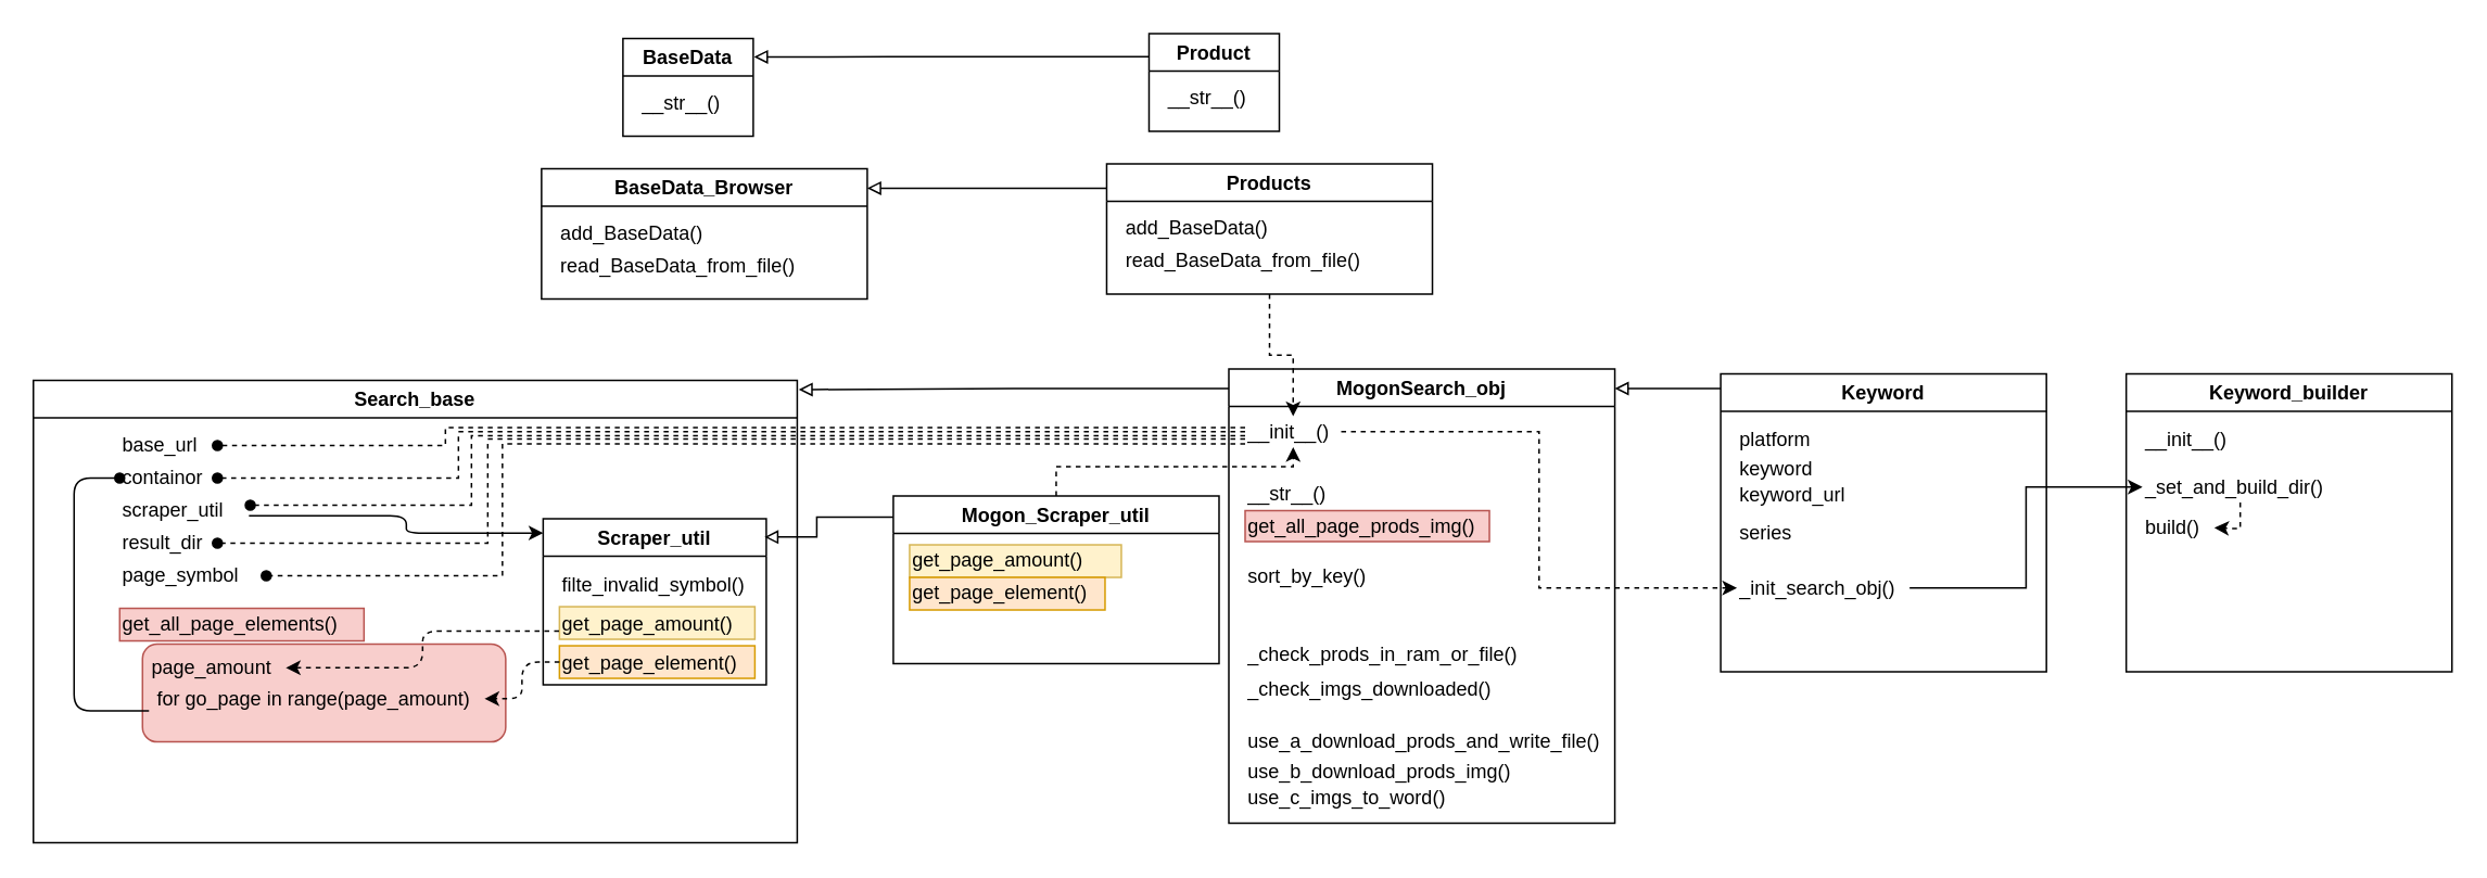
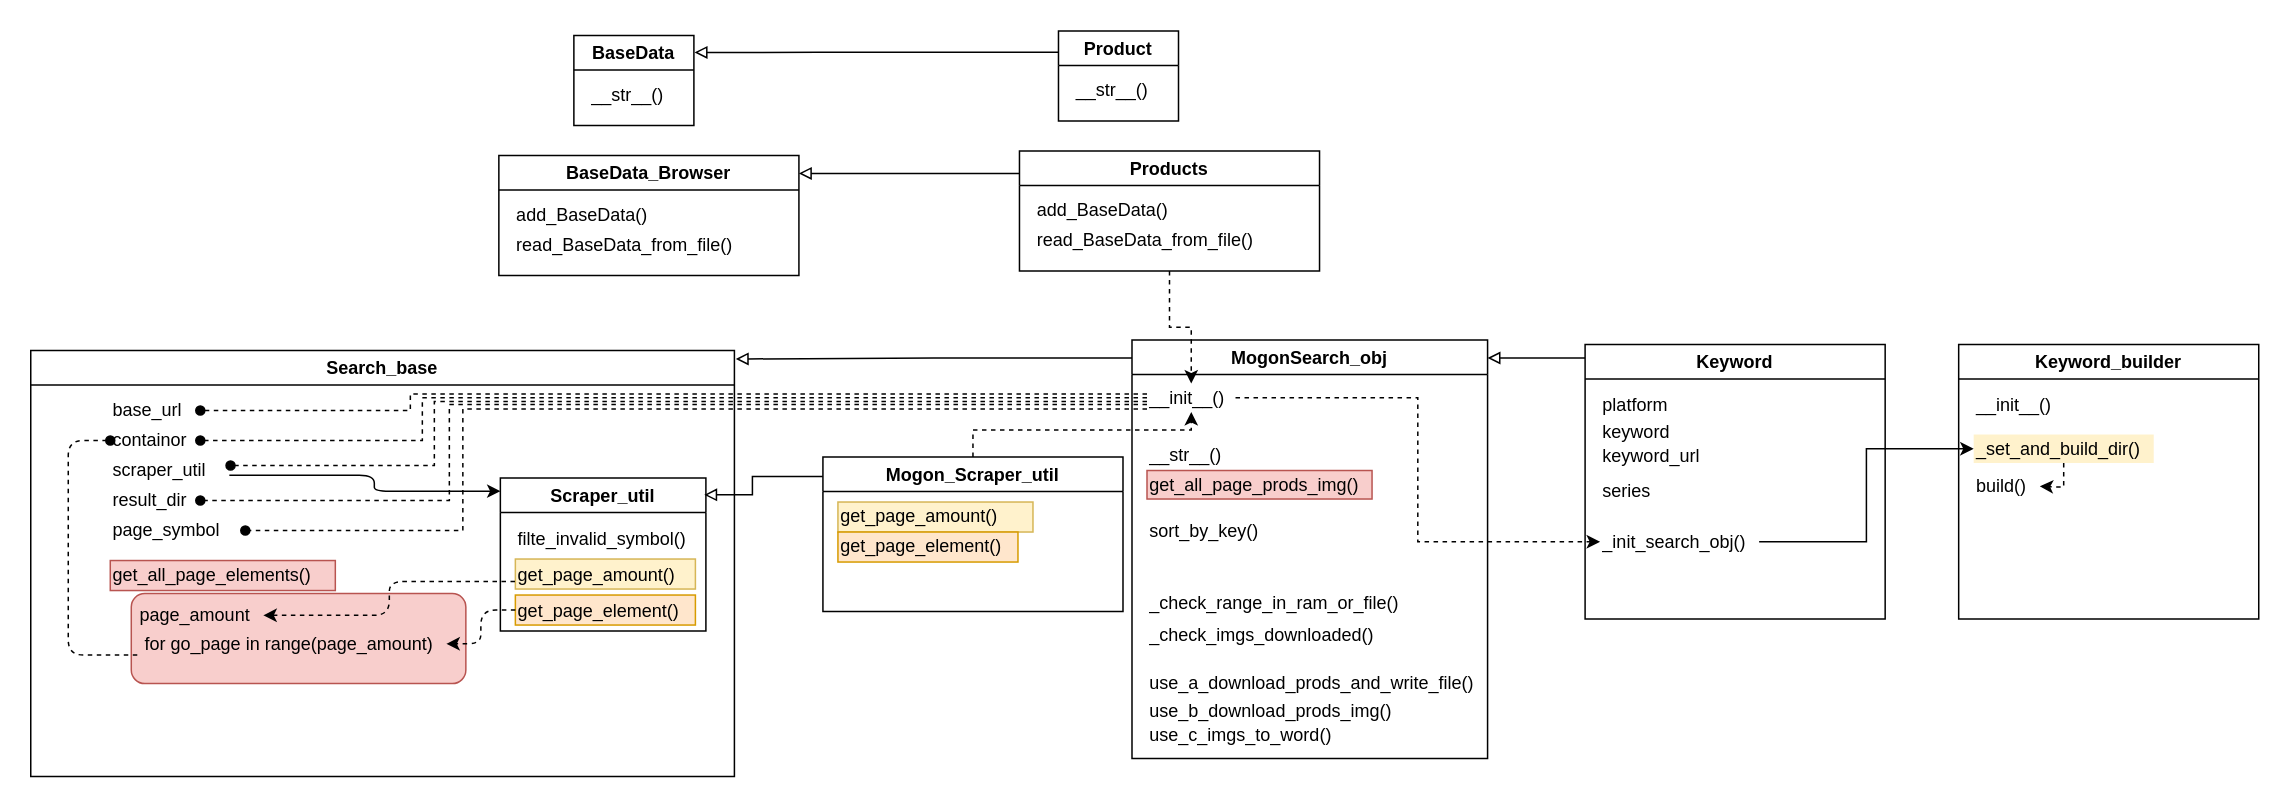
  <mxCell id="0" />
  <mxCell id="1" parent="0" />
  <mxCell id="2" value="Search_base" style="swimlane;" parent="1" vertex="1"><mxGeometry x="20" y="233" width="469" height="284" as="geometry" /></mxCell>
  <mxCell id="3" value="base_url" style="rounded=0;whiteSpace=wrap;strokeColor=none;align=left;fillColor=none;" parent="2" vertex="1"><mxGeometry x="53" y="30" width="60" height="20" as="geometry" /></mxCell>
  <mxCell id="4" value="containor" style="rounded=0;whiteSpace=wrap;strokeColor=none;align=left;fillColor=none;" parent="2" vertex="1"><mxGeometry x="53" y="50" width="60" height="20" as="geometry" /></mxCell>
  <mxCell id="5" value="scraper_util" style="rounded=0;whiteSpace=wrap;strokeColor=none;align=left;fillColor=none;" parent="2" vertex="1"><mxGeometry x="53" y="70" width="80" height="20" as="geometry" /></mxCell>
  <mxCell id="6" value="result_dir" style="rounded=0;whiteSpace=wrap;strokeColor=none;align=left;fillColor=none;" parent="2" vertex="1"><mxGeometry x="53" y="90" width="60" height="20" as="geometry" /></mxCell>
  <mxCell id="7" value="page_symbol" style="rounded=0;whiteSpace=wrap;strokeColor=none;align=left;fillColor=none;" parent="2" vertex="1"><mxGeometry x="53" y="110" width="90" height="20" as="geometry" /></mxCell>
  <mxCell id="8" value="Scraper_util" style="swimlane;" parent="2" vertex="1"><mxGeometry x="313" y="85" width="137" height="102" as="geometry" /></mxCell>
  <mxCell id="9" value="filte_invalid_symbol()" style="rounded=0;whiteSpace=wrap;strokeColor=none;align=left;fillColor=none;" parent="8" vertex="1"><mxGeometry x="10" y="31" width="123" height="19" as="geometry" /></mxCell>
  <mxCell id="10" value="get_page_amount()" style="rounded=0;strokeColor=#d6b656;align=left;fillColor=#fff2cc;" parent="8" vertex="1"><mxGeometry x="10" y="54" width="120" height="20" as="geometry" /></mxCell>
  <mxCell id="11" value="get_page_element()" style="rounded=0;strokeColor=#d79b00;align=left;fillColor=#ffe6cc;" parent="8" vertex="1"><mxGeometry x="10" y="78" width="120" height="20" as="geometry" /></mxCell>
  <mxCell id="12" value="get_all_page_elements()" style="rounded=0;whiteSpace=wrap;strokeColor=#b85450;align=left;fillColor=#f8cecc;" parent="2" vertex="1"><mxGeometry x="53" y="140" width="150" height="20" as="geometry" /></mxCell>
  <mxCell id="13" style="edgeStyle=orthogonalEdgeStyle;rounded=1;orthogonalLoop=1;jettySize=auto;html=1;entryX=0.001;entryY=0.086;entryDx=0;entryDy=0;entryPerimeter=0;exitX=0.992;exitY=0.66;exitDx=0;exitDy=0;exitPerimeter=0;" parent="2" source="5" target="8" edge="1"><mxGeometry relative="1" as="geometry"><mxPoint x="305" y="113" as="targetPoint" /><Array as="points"><mxPoint x="229" y="83" /><mxPoint x="229" y="94" /></Array></mxGeometry></mxCell>
  <mxCell id="14" value="" style="rounded=1;whiteSpace=wrap;html=1;align=left;container=1;fillColor=#f8cecc;strokeColor=#b85450;" parent="2" vertex="1"><mxGeometry x="67" y="162" width="223" height="60" as="geometry"><mxRectangle x="198" y="192" width="14" height="8" as="alternateBounds" /></mxGeometry></mxCell>
  <mxCell id="15" value="page_amount" style="rounded=0;whiteSpace=wrap;strokeColor=none;align=left;fillColor=none;" parent="14" vertex="1"><mxGeometry x="4" y="5" width="84" height="19" as="geometry" /></mxCell>
  <mxCell id="16" value=" for go_page in range(page_amount)" style="rounded=0;whiteSpace=wrap;strokeColor=none;align=left;fillColor=none;" parent="14" vertex="1"><mxGeometry x="4" y="24" width="206" height="19" as="geometry" /></mxCell>
  <mxCell id="17" style="edgeStyle=orthogonalEdgeStyle;rounded=1;orthogonalLoop=1;jettySize=auto;html=1;entryX=0;entryY=0.75;entryDx=0;entryDy=0;startArrow=classic;startFill=1;endArrow=none;endFill=0;dashed=1;exitX=1;exitY=0.5;exitDx=0;exitDy=0;" parent="2" source="15" target="10" edge="1"><mxGeometry relative="1" as="geometry"><mxPoint x="203" y="186" as="sourcePoint" /></mxGeometry></mxCell>
  <mxCell id="18" style="edgeStyle=orthogonalEdgeStyle;rounded=1;orthogonalLoop=1;jettySize=auto;html=1;entryX=1;entryY=0.5;entryDx=0;entryDy=0;dashed=1;startArrow=none;startFill=0;endArrow=classic;endFill=1;" parent="2" source="11" target="16" edge="1"><mxGeometry relative="1" as="geometry" /></mxCell>
- <mxCell id="19" style="edgeStyle=orthogonalEdgeStyle;rounded=1;orthogonalLoop=1;jettySize=auto;html=1;entryX=0;entryY=0.5;entryDx=0;entryDy=0;dashed=0;startArrow=none;startFill=0;endArrow=oval;endFill=1;" parent="2" source="16" target="4" edge="1"><mxGeometry relative="1" as="geometry"><Array as="points"><mxPoint x="25" y="203" /><mxPoint x="25" y="60" /></Array></mxGeometry></mxCell>
+ <mxCell id="19" style="edgeStyle=orthogonalEdgeStyle;rounded=1;orthogonalLoop=1;jettySize=auto;html=1;entryX=0;entryY=0.5;entryDx=0;entryDy=0;dashed=1;startArrow=none;startFill=0;endArrow=oval;endFill=1;" parent="2" source="16" target="4" edge="1"><mxGeometry relative="1" as="geometry"><Array as="points"><mxPoint x="25" y="203" /><mxPoint x="25" y="60" /></Array></mxGeometry></mxCell>
  <mxCell id="20" value="BaseData_Browser" style="swimlane;startSize=23;" parent="1" vertex="1"><mxGeometry x="332" y="103" width="200" height="80" as="geometry" /></mxCell>
  <mxCell id="21" value="add_BaseData()" style="rounded=0;whiteSpace=wrap;strokeColor=none;align=left;" parent="20" vertex="1"><mxGeometry x="10" y="30" width="130" height="20" as="geometry" /></mxCell>
  <mxCell id="22" value="read_BaseData_from_file()" style="rounded=0;whiteSpace=wrap;strokeColor=none;align=left;" parent="20" vertex="1"><mxGeometry x="10" y="50" width="120" height="20" as="geometry" /></mxCell>
  <mxCell id="23" value="BaseData" style="swimlane;startSize=23;" parent="1" vertex="1"><mxGeometry x="382" y="23" width="80" height="60" as="geometry"><mxRectangle x="640" y="-10" width="90" height="23" as="alternateBounds" /></mxGeometry></mxCell>
  <mxCell id="24" value="__str__()" style="rounded=0;whiteSpace=wrap;strokeColor=none;align=left;" parent="23" vertex="1"><mxGeometry x="10" y="30" width="60" height="20" as="geometry" /></mxCell>
  <mxCell id="25" style="edgeStyle=orthogonalEdgeStyle;rounded=0;orthogonalLoop=1;jettySize=auto;html=1;entryX=1.006;entryY=0.189;entryDx=0;entryDy=0;startArrow=none;startFill=0;endArrow=block;endFill=0;entryPerimeter=0;" parent="1" source="26" target="23" edge="1"><mxGeometry relative="1" as="geometry"><Array as="points"><mxPoint x="545" y="35" /></Array></mxGeometry></mxCell>
  <mxCell id="26" value="Product" style="swimlane;startSize=23;" parent="1" vertex="1"><mxGeometry x="705" y="20" width="80" height="60" as="geometry"><mxRectangle x="640" y="-10" width="90" height="23" as="alternateBounds" /></mxGeometry></mxCell>
  <mxCell id="27" value="__str__()" style="rounded=0;whiteSpace=wrap;strokeColor=none;align=left;" parent="26" vertex="1"><mxGeometry x="10" y="30" width="60" height="20" as="geometry" /></mxCell>
  <mxCell id="28" style="edgeStyle=orthogonalEdgeStyle;rounded=0;orthogonalLoop=1;jettySize=auto;html=1;startArrow=none;startFill=0;endArrow=block;endFill=0;" parent="1" source="30" target="20" edge="1"><mxGeometry relative="1" as="geometry"><Array as="points"><mxPoint x="570" y="115" /><mxPoint x="570" y="115" /></Array></mxGeometry></mxCell>
  <mxCell id="29" style="edgeStyle=orthogonalEdgeStyle;rounded=0;orthogonalLoop=1;jettySize=auto;html=1;entryX=0.5;entryY=0;entryDx=0;entryDy=0;dashed=1;startArrow=none;startFill=0;endArrow=classic;endFill=1;" parent="1" source="30" target="48" edge="1"><mxGeometry relative="1" as="geometry" /></mxCell>
  <mxCell id="30" value="Products" style="swimlane;startSize=23;" parent="1" vertex="1"><mxGeometry x="679" y="100" width="200" height="80" as="geometry" /></mxCell>
  <mxCell id="31" value="add_BaseData()" style="rounded=0;whiteSpace=wrap;strokeColor=none;align=left;" parent="30" vertex="1"><mxGeometry x="10" y="30" width="130" height="20" as="geometry" /></mxCell>
  <mxCell id="32" value="read_BaseData_from_file()" style="rounded=0;whiteSpace=wrap;strokeColor=none;align=left;" parent="30" vertex="1"><mxGeometry x="10" y="50" width="120" height="20" as="geometry" /></mxCell>
  <mxCell id="33" style="edgeStyle=orthogonalEdgeStyle;rounded=0;orthogonalLoop=1;jettySize=auto;html=1;entryX=0.992;entryY=0.11;entryDx=0;entryDy=0;startArrow=none;startFill=0;endArrow=block;endFill=0;entryPerimeter=0;" parent="1" source="35" target="8" edge="1"><mxGeometry relative="1" as="geometry"><Array as="points"><mxPoint x="501" y="317" /><mxPoint x="501" y="329" /></Array></mxGeometry></mxCell>
  <mxCell id="34" style="edgeStyle=orthogonalEdgeStyle;rounded=0;orthogonalLoop=1;jettySize=auto;html=1;entryX=0.5;entryY=1;entryDx=0;entryDy=0;dashed=1;startArrow=none;startFill=0;endArrow=classic;endFill=1;" parent="1" source="35" target="48" edge="1"><mxGeometry relative="1" as="geometry"><Array as="points"><mxPoint x="648" y="286" /><mxPoint x="794" y="286" /></Array></mxGeometry></mxCell>
  <mxCell id="35" value="Mogon_Scraper_util" style="swimlane;startSize=23;" parent="1" vertex="1"><mxGeometry x="548" y="304" width="200" height="103" as="geometry" /></mxCell>
  <mxCell id="36" value="get_page_amount()" style="rounded=0;whiteSpace=wrap;strokeColor=#d6b656;align=left;fillColor=#fff2cc;" parent="35" vertex="1"><mxGeometry x="10" y="30" width="130" height="20" as="geometry" /></mxCell>
  <mxCell id="37" value="get_page_element()" style="rounded=0;whiteSpace=wrap;strokeColor=#d79b00;align=left;fillColor=#ffe6cc;" parent="35" vertex="1"><mxGeometry x="10" y="50" width="120" height="20" as="geometry" /></mxCell>
  <mxCell id="38" style="edgeStyle=orthogonalEdgeStyle;rounded=0;orthogonalLoop=1;jettySize=auto;html=1;entryX=1.002;entryY=0.02;entryDx=0;entryDy=0;startArrow=none;startFill=0;endArrow=block;endFill=0;entryPerimeter=0;" parent="1" source="39" target="2" edge="1"><mxGeometry relative="1" as="geometry"><Array as="points"><mxPoint x="622" y="238" /><mxPoint x="622" y="238" /></Array></mxGeometry></mxCell>
  <mxCell id="39" value="MogonSearch_obj" style="swimlane;startSize=23;fillColor=none;" parent="1" vertex="1"><mxGeometry x="754" y="226" width="237" height="279" as="geometry" /></mxCell>
  <mxCell id="40" value="__str__()" style="rounded=0;whiteSpace=wrap;strokeColor=none;align=left;fillColor=none;" parent="39" vertex="1"><mxGeometry x="10" y="67" width="59" height="19" as="geometry" /></mxCell>
  <mxCell id="41" value="get_all_page_prods_img()" style="rounded=0;whiteSpace=wrap;strokeColor=#b85450;align=left;fillColor=#f8cecc;" parent="39" vertex="1"><mxGeometry x="10" y="87" width="150" height="19" as="geometry" /></mxCell>
  <mxCell id="42" value="sort_by_key()" style="rounded=0;whiteSpace=wrap;strokeColor=none;align=left;fillColor=none;" parent="39" vertex="1"><mxGeometry x="10" y="118" width="120" height="20" as="geometry" /></mxCell>
- <mxCell id="43" value="_check_prods_in_ram_or_file()" style="rounded=0;whiteSpace=wrap;strokeColor=none;align=left;fillColor=none;" parent="39" vertex="1"><mxGeometry x="10" y="166" width="176" height="19" as="geometry" /></mxCell>
+ <mxCell id="43" value="_check_range_in_ram_or_file()" style="rounded=0;whiteSpace=wrap;strokeColor=none;align=left;fillColor=none;" parent="39" vertex="1"><mxGeometry x="10" y="166" width="176" height="19" as="geometry" /></mxCell>
  <mxCell id="44" value="_check_imgs_downloaded()" style="rounded=0;whiteSpace=wrap;strokeColor=none;align=left;fillColor=none;" parent="39" vertex="1"><mxGeometry x="10" y="187" width="176" height="19" as="geometry" /></mxCell>
  <mxCell id="45" value="use_a_download_prods_and_write_file()" style="rounded=0;whiteSpace=wrap;strokeColor=none;align=left;fillColor=none;" parent="39" vertex="1"><mxGeometry x="10" y="219" width="227" height="19" as="geometry" /></mxCell>
  <mxCell id="46" value="use_b_download_prods_img()" style="rounded=0;whiteSpace=wrap;strokeColor=none;align=left;fillColor=none;" parent="39" vertex="1"><mxGeometry x="10" y="238" width="172" height="19" as="geometry" /></mxCell>
  <mxCell id="47" value="use_c_imgs_to_word()" style="rounded=0;whiteSpace=wrap;strokeColor=none;align=left;fillColor=none;" parent="39" vertex="1"><mxGeometry x="10" y="254" width="132" height="19" as="geometry" /></mxCell>
  <mxCell id="48" value="__init__()" style="rounded=0;whiteSpace=wrap;strokeColor=none;align=left;fillColor=none;" parent="39" vertex="1"><mxGeometry x="10" y="29" width="59" height="19" as="geometry" /></mxCell>
  <mxCell id="49" style="edgeStyle=orthogonalEdgeStyle;rounded=0;orthogonalLoop=1;jettySize=auto;html=1;startArrow=none;startFill=0;endArrow=block;endFill=0;" parent="1" source="50" target="39" edge="1"><mxGeometry relative="1" as="geometry"><Array as="points"><mxPoint x="1050" y="238" /><mxPoint x="1050" y="238" /></Array></mxGeometry></mxCell>
  <mxCell id="50" value="Keyword" style="swimlane;startSize=23;" parent="1" vertex="1"><mxGeometry x="1056" y="229" width="200" height="183" as="geometry" /></mxCell>
  <mxCell id="51" value="platform" style="rounded=0;whiteSpace=wrap;strokeColor=none;align=left;" parent="50" vertex="1"><mxGeometry x="10" y="31" width="54" height="19" as="geometry" /></mxCell>
  <mxCell id="52" value="_init_search_obj()" style="rounded=0;whiteSpace=wrap;strokeColor=none;align=left;" parent="50" vertex="1"><mxGeometry x="10" y="122" width="106" height="19" as="geometry" /></mxCell>
  <mxCell id="53" value="keyword" style="rounded=0;whiteSpace=wrap;strokeColor=none;align=left;" parent="50" vertex="1"><mxGeometry x="10" y="49" width="54" height="19" as="geometry" /></mxCell>
  <mxCell id="54" value="keyword_url" style="rounded=0;whiteSpace=wrap;strokeColor=none;align=left;" parent="50" vertex="1"><mxGeometry x="10" y="65" width="54" height="19" as="geometry" /></mxCell>
  <mxCell id="55" value="series" style="rounded=0;whiteSpace=wrap;strokeColor=none;align=left;" parent="50" vertex="1"><mxGeometry x="10" y="88" width="54" height="19" as="geometry" /></mxCell>
  <mxCell id="56" style="edgeStyle=orthogonalEdgeStyle;rounded=0;orthogonalLoop=1;jettySize=auto;html=1;startArrow=none;startFill=0;endArrow=oval;endFill=1;dashed=1;" parent="1" source="48" target="3" edge="1"><mxGeometry relative="1" as="geometry"><Array as="points"><mxPoint x="273" y="262" /><mxPoint x="273" y="273" /></Array></mxGeometry></mxCell>
  <mxCell id="57" style="edgeStyle=orthogonalEdgeStyle;rounded=0;orthogonalLoop=1;jettySize=auto;html=1;entryX=1;entryY=0.5;entryDx=0;entryDy=0;startArrow=none;startFill=0;endArrow=oval;endFill=1;dashed=1;" parent="1" source="48" target="4" edge="1"><mxGeometry relative="1" as="geometry"><Array as="points"><mxPoint x="281" y="265" /><mxPoint x="281" y="293" /></Array></mxGeometry></mxCell>
  <mxCell id="58" style="edgeStyle=orthogonalEdgeStyle;rounded=0;orthogonalLoop=1;jettySize=auto;html=1;entryX=1.002;entryY=0.33;entryDx=0;entryDy=0;startArrow=none;startFill=0;endArrow=oval;endFill=1;dashed=1;entryPerimeter=0;" parent="1" source="48" target="5" edge="1"><mxGeometry relative="1" as="geometry"><Array as="points"><mxPoint x="289" y="267" /><mxPoint x="289" y="309" /><mxPoint x="153" y="309" /></Array></mxGeometry></mxCell>
  <mxCell id="59" style="edgeStyle=orthogonalEdgeStyle;rounded=0;orthogonalLoop=1;jettySize=auto;html=1;entryX=1;entryY=0.5;entryDx=0;entryDy=0;startArrow=none;startFill=0;endArrow=oval;endFill=1;dashed=1;" parent="1" source="48" target="6" edge="1"><mxGeometry relative="1" as="geometry"><Array as="points"><mxPoint x="299" y="269" /><mxPoint x="299" y="333" /></Array></mxGeometry></mxCell>
  <mxCell id="60" style="edgeStyle=orthogonalEdgeStyle;rounded=0;orthogonalLoop=1;jettySize=auto;html=1;entryX=1;entryY=0.5;entryDx=0;entryDy=0;startArrow=none;startFill=0;endArrow=oval;endFill=1;dashed=1;" parent="1" source="48" target="7" edge="1"><mxGeometry relative="1" as="geometry"><Array as="points"><mxPoint x="308" y="272" /><mxPoint x="308" y="353" /></Array></mxGeometry></mxCell>
  <mxCell id="61" style="edgeStyle=orthogonalEdgeStyle;rounded=0;orthogonalLoop=1;jettySize=auto;html=1;entryX=0;entryY=0.5;entryDx=0;entryDy=0;startArrow=none;startFill=0;endArrow=classic;endFill=1;dashed=1;" parent="1" source="48" target="52" edge="1"><mxGeometry relative="1" as="geometry" /></mxCell>
  <mxCell id="62" value="Keyword_builder" style="swimlane;startSize=23;" parent="1" vertex="1"><mxGeometry x="1305" y="229" width="200" height="183" as="geometry" /></mxCell>
  <mxCell id="63" value="__init__()" style="rounded=0;whiteSpace=wrap;strokeColor=none;align=left;" parent="62" vertex="1"><mxGeometry x="10" y="31" width="61" height="19" as="geometry" /></mxCell>
  <mxCell id="64" style="edgeStyle=orthogonalEdgeStyle;rounded=0;orthogonalLoop=1;jettySize=auto;html=1;entryX=1;entryY=0.5;entryDx=0;entryDy=0;dashed=1;startArrow=none;startFill=0;endArrow=classic;endFill=1;" parent="62" source="65" target="66" edge="1"><mxGeometry relative="1" as="geometry"><Array as="points"><mxPoint x="70" y="95" /><mxPoint x="65" y="95" /></Array></mxGeometry></mxCell>
- <mxCell id="65" value="_set_and_build_dir()" style="rounded=0;whiteSpace=wrap;strokeColor=none;align=left;" parent="62" vertex="1"><mxGeometry x="10" y="60" width="120" height="19" as="geometry" /></mxCell>
+ <mxCell id="65" value="_set_and_build_dir()" style="rounded=0;whiteSpace=wrap;strokeColor=none;align=left;fillColor=#fff2cc;" parent="62" vertex="1"><mxGeometry x="10" y="60" width="120" height="19" as="geometry" /></mxCell>
  <mxCell id="66" value="build()" style="rounded=0;whiteSpace=wrap;strokeColor=none;align=left;" parent="62" vertex="1"><mxGeometry x="10" y="85" width="44" height="19" as="geometry" /></mxCell>
  <mxCell id="67" style="edgeStyle=orthogonalEdgeStyle;rounded=0;orthogonalLoop=1;jettySize=auto;html=1;entryX=0;entryY=0.5;entryDx=0;entryDy=0;dashed=0;startArrow=none;startFill=0;endArrow=classic;endFill=1;" parent="1" source="52" target="65" edge="1"><mxGeometry relative="1" as="geometry" /></mxCell>
